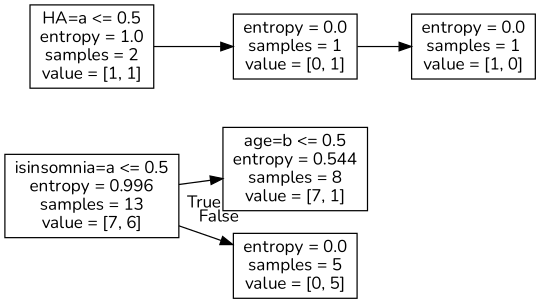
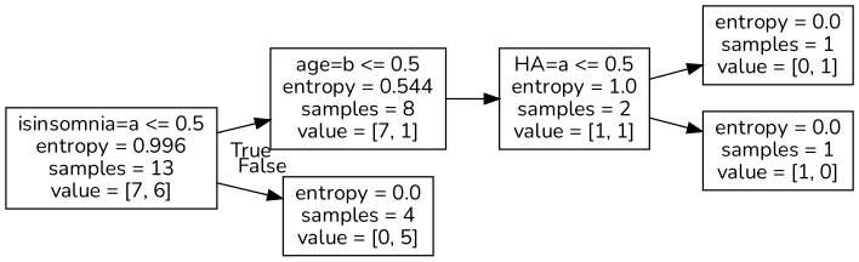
  digraph {
    fontname=Nunito
    rankdir=LR
    node [fontname=Nunito shape=box]
    edge [fontname=Nunito]
    n1 [label="isinsomnia=a <= 0.5\nentropy = 0.996\nsamples = 13\nvalue = [7, 6]"]
    n2 [label="age=b <= 0.5\nentropy = 0.544\nsamples = 8\nvalue = [7, 1]"]
-   n3 [label="entropy = 0.0\nsamples = 5\nvalue = [0, 5]"]
+   n3 [label="entropy = 0.0\nsamples = 4\nvalue = [0, 5]"]
    n4 [label="HA=a <= 0.5\nentropy = 1.0\nsamples = 2\nvalue = [1, 1]"]
    n5 [label="entropy = 0.0\nsamples = 1\nvalue = [0, 1]"]
    n6 [label="entropy = 0.0\nsamples = 1\nvalue = [1, 0]"]
    n1 -> n2 [headlabel=True labelangle=45 labeldistance=2.5]
    n1 -> n3 [headlabel=False labelangle=-45 labeldistance=2.5]
+   n2 -> n4
    n4 -> n5
-   n5 -> n6
+   n4 -> n6
  }
